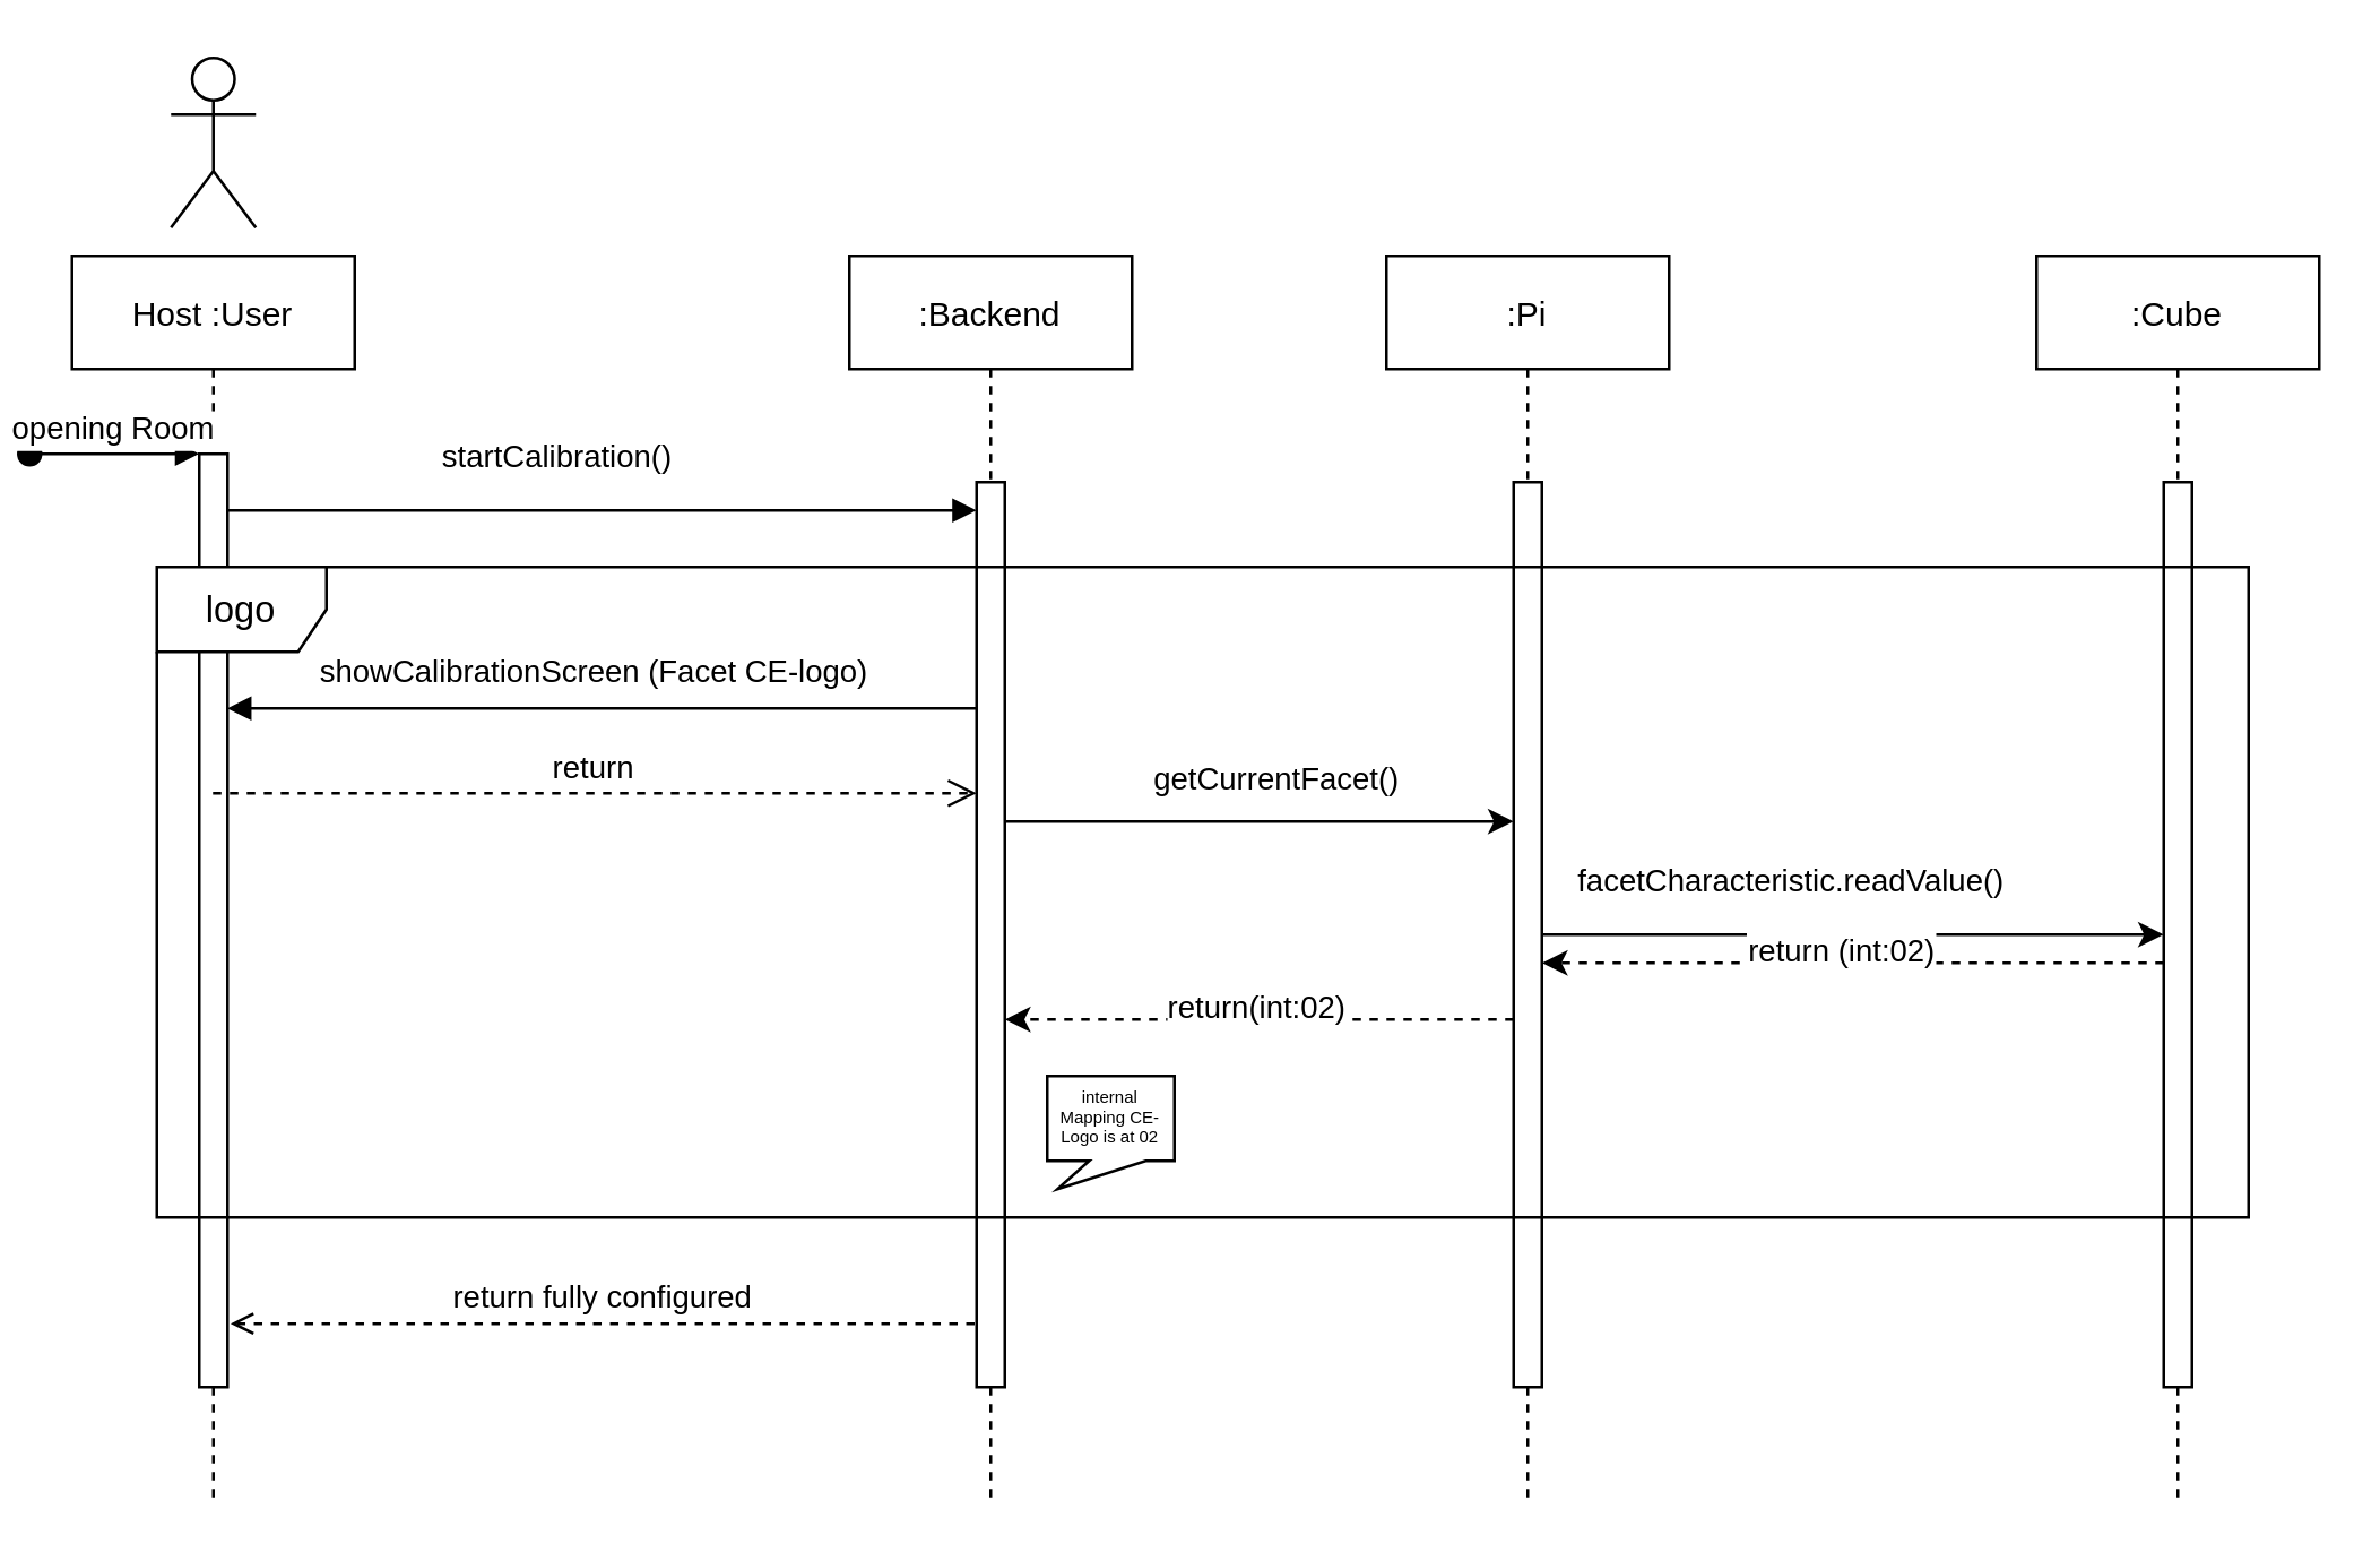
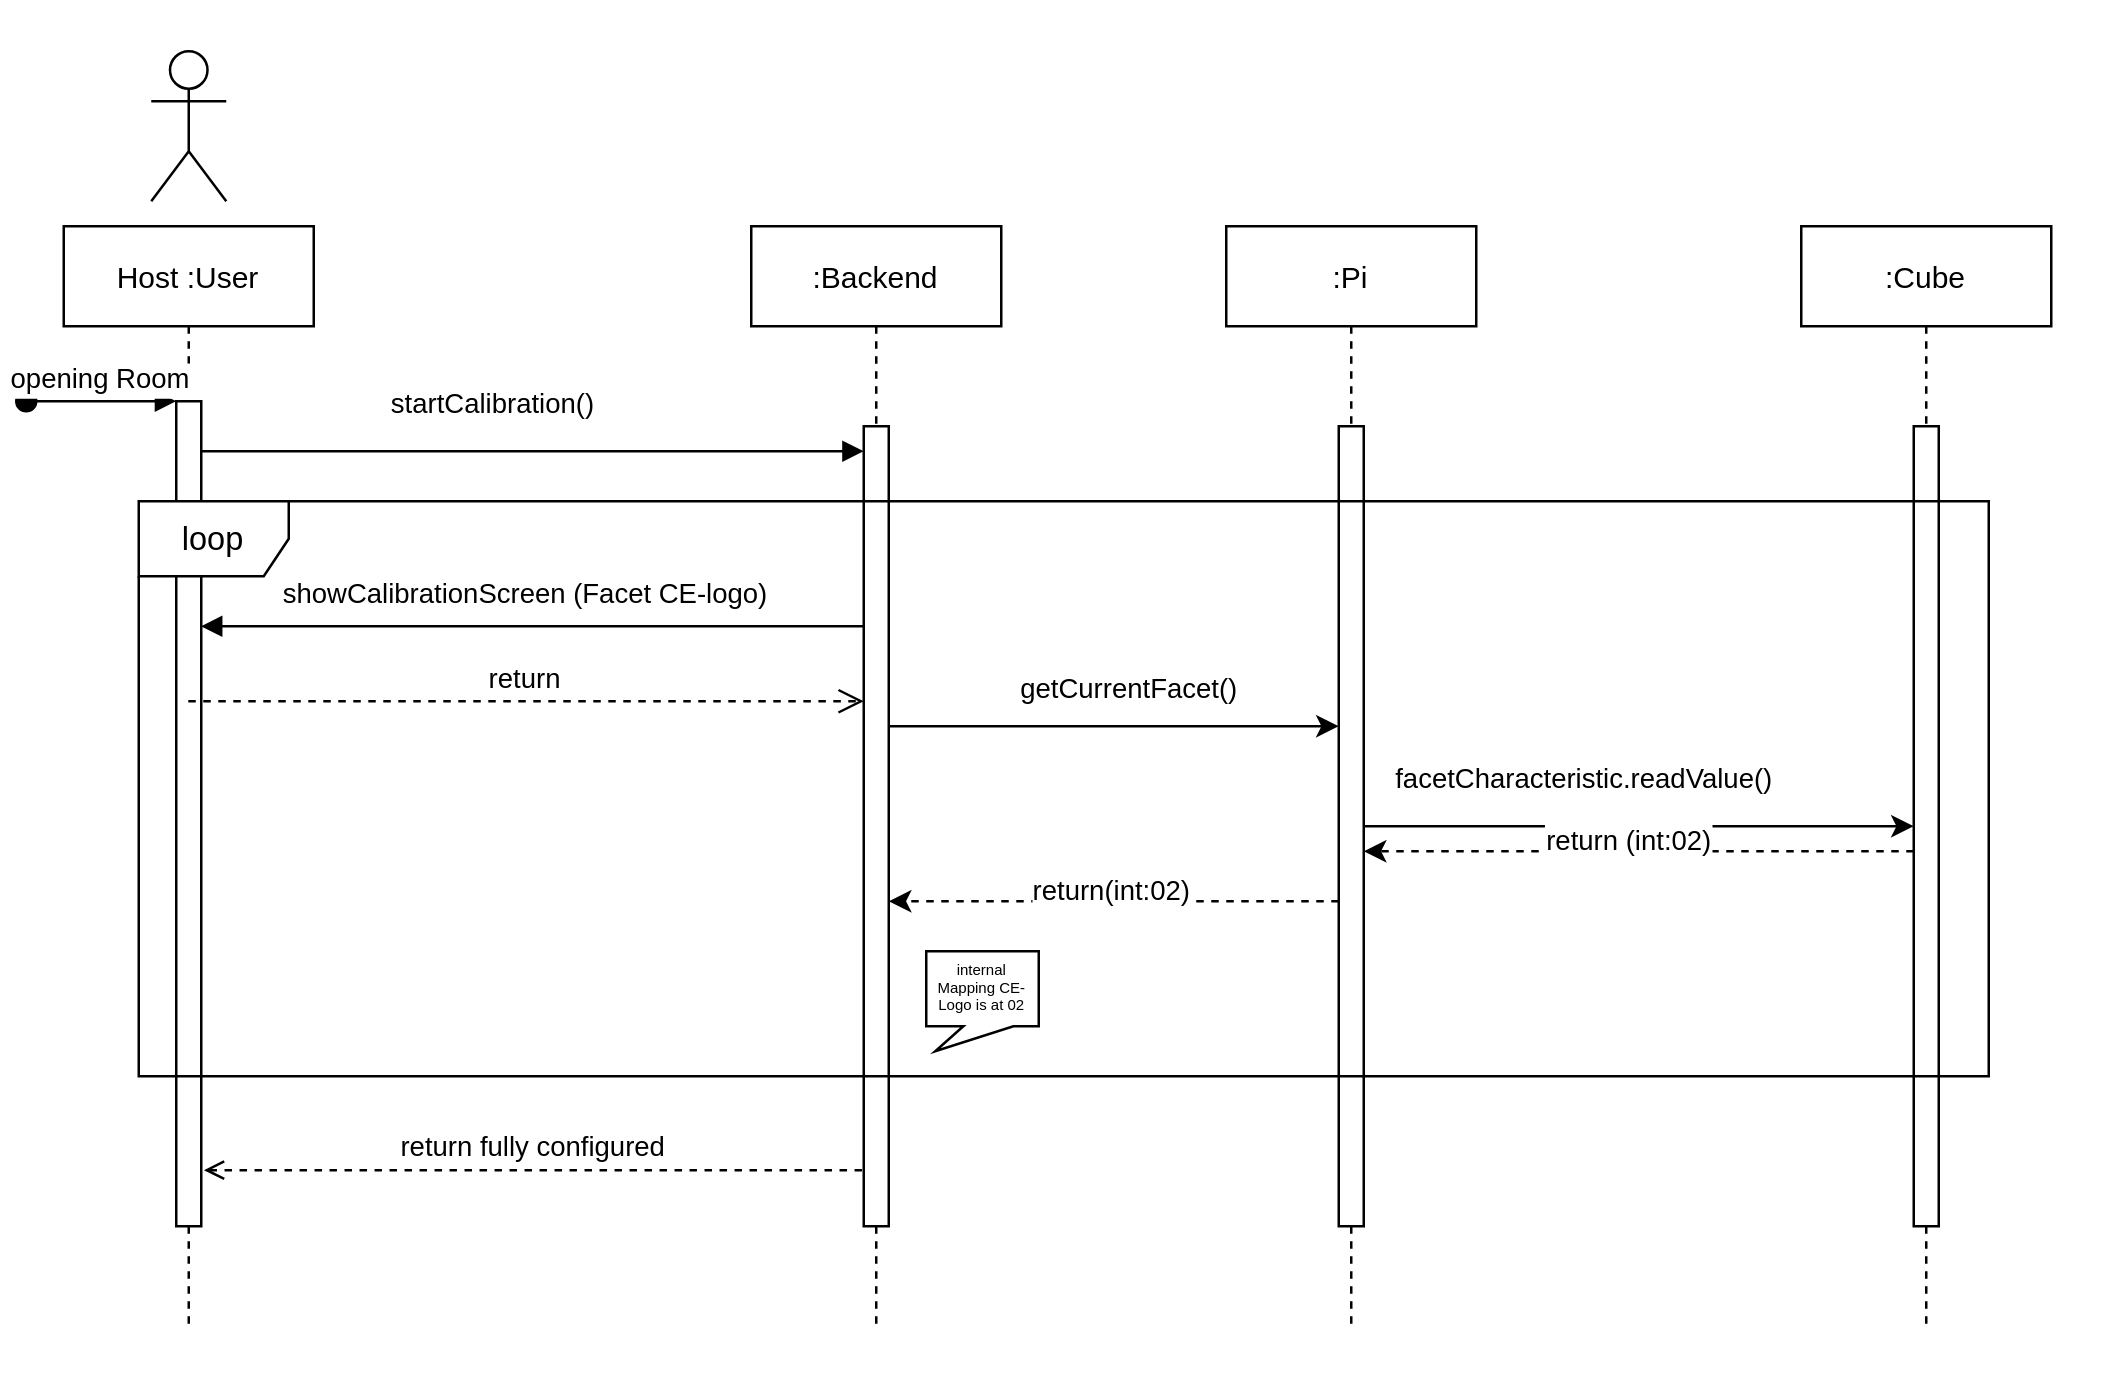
  <mxCell id="0" />
  <mxCell id="1" parent="0" />
  <mxCell id="2" value="Host :User" style="shape=umlLifeline;perimeter=lifelinePerimeter;container=1;collapsible=0;recursiveResize=0;rounded=0;shadow=0;strokeWidth=1;" parent="1" vertex="1"><mxGeometry x="20" y="90" width="100" height="440" as="geometry" /></mxCell>
  <mxCell id="3" value="" style="points=[];perimeter=orthogonalPerimeter;rounded=0;shadow=0;strokeWidth=1;" parent="2" vertex="1"><mxGeometry x="45" y="70" width="10" height="330" as="geometry" /></mxCell>
  <mxCell id="4" value="opening Room" style="verticalAlign=bottom;startArrow=oval;endArrow=block;startSize=8;shadow=0;strokeWidth=1;" parent="2" target="3" edge="1"><mxGeometry relative="1" as="geometry"><mxPoint x="-15" y="70" as="sourcePoint" /></mxGeometry></mxCell>
  <mxCell id="5" value=":Backend" style="shape=umlLifeline;perimeter=lifelinePerimeter;container=1;collapsible=0;recursiveResize=0;rounded=0;shadow=0;strokeWidth=1;" parent="1" vertex="1"><mxGeometry x="295" y="90" width="100" height="440" as="geometry" /></mxCell>
  <mxCell id="6" value="" style="points=[];perimeter=orthogonalPerimeter;rounded=0;shadow=0;strokeWidth=1;" parent="5" vertex="1"><mxGeometry x="45" y="80" width="10" height="320" as="geometry" /></mxCell>
  <mxCell id="7" value="startCalibration()" style="verticalAlign=bottom;endArrow=block;entryX=0;entryY=0;shadow=0;strokeWidth=1;" parent="1" edge="1"><mxGeometry x="-0.118" y="10" relative="1" as="geometry"><mxPoint x="75" y="180" as="sourcePoint" /><mxPoint x="340" y="180" as="targetPoint" /><mxPoint as="offset" /></mxGeometry></mxCell>
  <mxCell id="8" value="showCalibrationScreen (Facet CE-logo)" style="verticalAlign=bottom;endArrow=block;entryX=0.986;entryY=0.134;shadow=0;strokeWidth=1;entryDx=0;entryDy=0;entryPerimeter=0;" parent="1" edge="1"><mxGeometry x="0.018" y="-4" relative="1" as="geometry"><mxPoint x="340" y="250" as="sourcePoint" /><mxPoint x="74.86" y="250" as="targetPoint" /><Array as="points" /><mxPoint as="offset" /></mxGeometry></mxCell>
  <mxCell id="9" value="return" style="verticalAlign=bottom;endArrow=open;dashed=1;endSize=8;shadow=0;strokeWidth=1;" parent="1" edge="1"><mxGeometry relative="1" as="geometry"><mxPoint x="340" y="280" as="targetPoint" /><mxPoint x="69.81" y="280" as="sourcePoint" /><Array as="points"><mxPoint x="325" y="280" /></Array></mxGeometry></mxCell>
  <mxCell id="10" value=":Pi" style="shape=umlLifeline;perimeter=lifelinePerimeter;container=1;collapsible=0;recursiveResize=0;rounded=0;shadow=0;strokeWidth=1;" vertex="1" parent="1"><mxGeometry x="485" y="90" width="100" height="440" as="geometry" /></mxCell>
  <mxCell id="11" value="" style="points=[];perimeter=orthogonalPerimeter;rounded=0;shadow=0;strokeWidth=1;" vertex="1" parent="10"><mxGeometry x="45" y="80" width="10" height="320" as="geometry" /></mxCell>
  <mxCell id="12" style="rounded=0;orthogonalLoop=1;jettySize=auto;html=1;" edge="1" parent="1" target="11"><mxGeometry relative="1" as="geometry"><mxPoint x="350" y="290" as="sourcePoint" /><mxPoint x="515" y="290" as="targetPoint" /><Array as="points"><mxPoint x="485" y="290" /></Array></mxGeometry></mxCell>
  <mxCell id="13" value="getCurrentFacet()" style="edgeLabel;html=1;align=center;verticalAlign=middle;resizable=0;points=[];" vertex="1" connectable="0" parent="12"><mxGeometry x="0.684" y="1" relative="1" as="geometry"><mxPoint x="-56.72" y="-15" as="offset" /></mxGeometry></mxCell>
  <mxCell id="14" value="" style="edgeStyle=none;rounded=0;orthogonalLoop=1;jettySize=auto;html=1;" edge="1" parent="1" source="11" target="20"><mxGeometry relative="1" as="geometry"><mxPoint x="545" y="319.66" as="sourcePoint" /><mxPoint x="745" y="320" as="targetPoint" /><Array as="points" /></mxGeometry></mxCell>
  <mxCell id="15" value="facetCharacteristic.readValue()" style="edgeLabel;html=1;align=center;verticalAlign=middle;resizable=0;points=[];" vertex="1" connectable="0" parent="14"><mxGeometry x="-0.207" relative="1" as="geometry"><mxPoint y="-19.66" as="offset" /></mxGeometry></mxCell>
  <mxCell id="16" value="internal Mapping CE-Logo is at 02" style="shape=callout;whiteSpace=wrap;html=1;perimeter=calloutPerimeter;size=10;position=0.33;fontSize=6;position2=0.08;" vertex="1" parent="1"><mxGeometry x="365" y="380" width="45" height="40" as="geometry" /></mxCell>
  <mxCell id="17" value="" style="shape=umlActor;verticalLabelPosition=bottom;verticalAlign=top;html=1;outlineConnect=0;fontSize=6;" vertex="1" parent="1"><mxGeometry x="55" y="20" width="30" height="60" as="geometry" /></mxCell>
  <mxCell id="18" value="return fully configured" style="verticalAlign=bottom;endArrow=none;dashed=1;endSize=8;shadow=0;strokeWidth=1;endFill=0;startArrow=open;startFill=0;exitX=1.107;exitY=0.932;exitDx=0;exitDy=0;exitPerimeter=0;" edge="1" parent="1" source="3" target="6"><mxGeometry relative="1" as="geometry"><mxPoint x="325" y="470" as="targetPoint" /><mxPoint x="85" y="470" as="sourcePoint" /></mxGeometry></mxCell>
  <mxCell id="19" value=":Cube" style="shape=umlLifeline;perimeter=lifelinePerimeter;container=1;collapsible=0;recursiveResize=0;rounded=0;shadow=0;strokeWidth=1;" vertex="1" parent="1"><mxGeometry x="715" y="90" width="100" height="440" as="geometry" /></mxCell>
  <mxCell id="20" value="" style="points=[];perimeter=orthogonalPerimeter;rounded=0;shadow=0;strokeWidth=1;" vertex="1" parent="19"><mxGeometry x="45" y="80" width="10" height="320" as="geometry" /></mxCell>
  <mxCell id="21" style="edgeStyle=none;rounded=0;orthogonalLoop=1;jettySize=auto;html=1;dashed=1;" edge="1" parent="1" source="20" target="11"><mxGeometry relative="1" as="geometry"><mxPoint x="755" y="360" as="sourcePoint" /><mxPoint x="555" y="360" as="targetPoint" /><Array as="points"><mxPoint x="605" y="340" /></Array></mxGeometry></mxCell>
  <mxCell id="22" value="return (int:02)" style="edgeLabel;html=1;align=center;verticalAlign=middle;resizable=0;points=[];" vertex="1" connectable="0" parent="21"><mxGeometry x="0.174" relative="1" as="geometry"><mxPoint x="14.66" y="-4.32" as="offset" /></mxGeometry></mxCell>
  <mxCell id="23" style="edgeStyle=none;rounded=0;orthogonalLoop=1;jettySize=auto;html=1;dashed=1;" edge="1" parent="1" source="11" target="6"><mxGeometry relative="1" as="geometry"><mxPoint x="515" y="390" as="sourcePoint" /><mxPoint x="365" y="390" as="targetPoint" /><Array as="points"><mxPoint x="485" y="360" /></Array></mxGeometry></mxCell>
  <mxCell id="24" value="return(int:02)" style="edgeLabel;html=1;align=center;verticalAlign=middle;resizable=0;points=[];" vertex="1" connectable="0" parent="23"><mxGeometry x="0.174" relative="1" as="geometry"><mxPoint x="14.66" y="-4.32" as="offset" /></mxGeometry></mxCell>
- <mxCell id="25" value="&lt;font style=&quot;font-size: 13px&quot;&gt;logo&lt;/font&gt;" style="shape=umlFrame;whiteSpace=wrap;html=1;fontSize=6;" vertex="1" parent="1"><mxGeometry x="50" y="200" width="740" height="230" as="geometry" /></mxCell>
+ <mxCell id="25" value="&lt;font style=&quot;font-size: 13px&quot;&gt;loop&lt;/font&gt;" style="shape=umlFrame;whiteSpace=wrap;html=1;fontSize=6;" vertex="1" parent="1"><mxGeometry x="50" y="200" width="740" height="230" as="geometry" /></mxCell>
